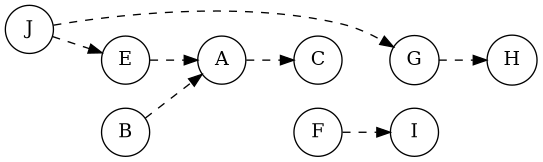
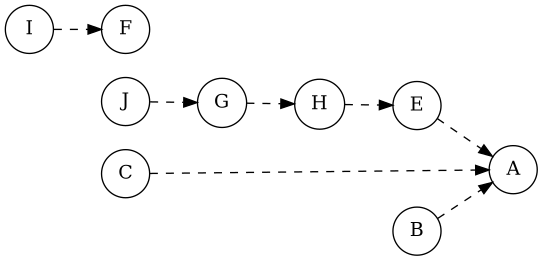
  digraph {
    rankdir=LR
    node [shape=circle]
    edge [style=dashed]
    n1 [label=C]
    n2 [label=G]
    n3 [label=F]
    n4 [label=A]
    n5 [label=H]
    n6 [label=B]
    n7 [label=E]
    n8 [label=I]
    n9 [label=J]
    subgraph sub_1 {
      n1
      n2
      n3
    }
    n1 -> n2 [style=invis]
-   n4 -> n1
+   n1 -> n4
    n2 -> n5
    n3 -> n2 [style=invis]
-   n9 -> n7
+   n5 -> n7
    n6 -> n4
    n7 -> n4
-   n3 -> n8
+   n8 -> n3
    n9 -> n2
  }
